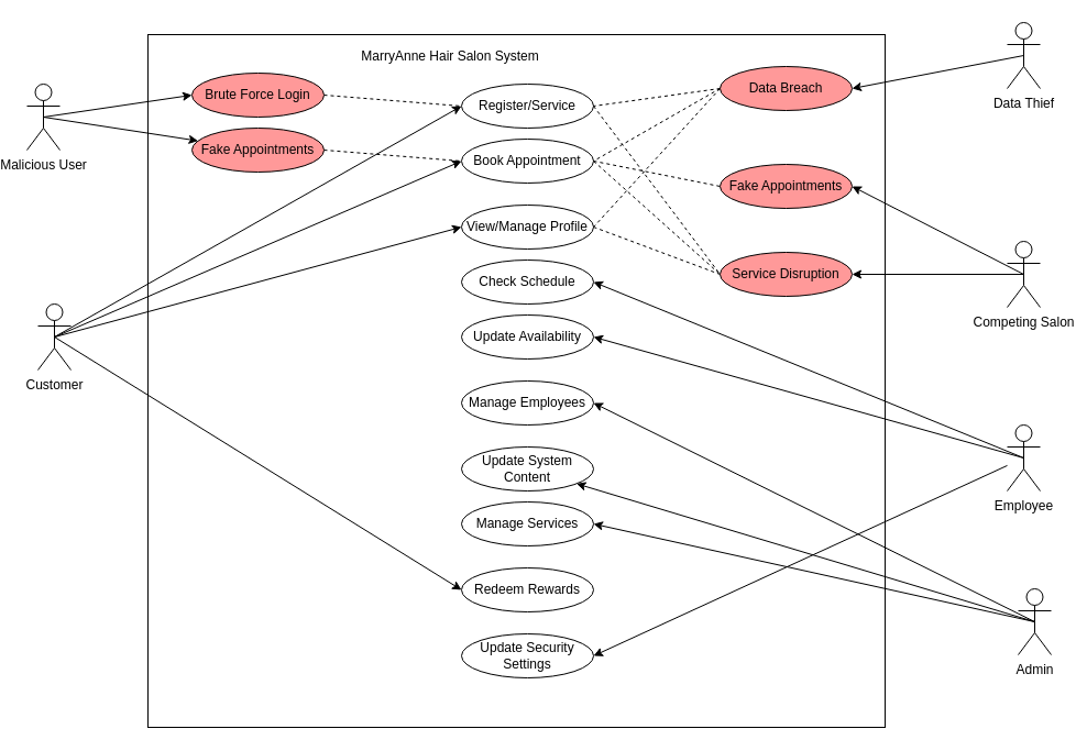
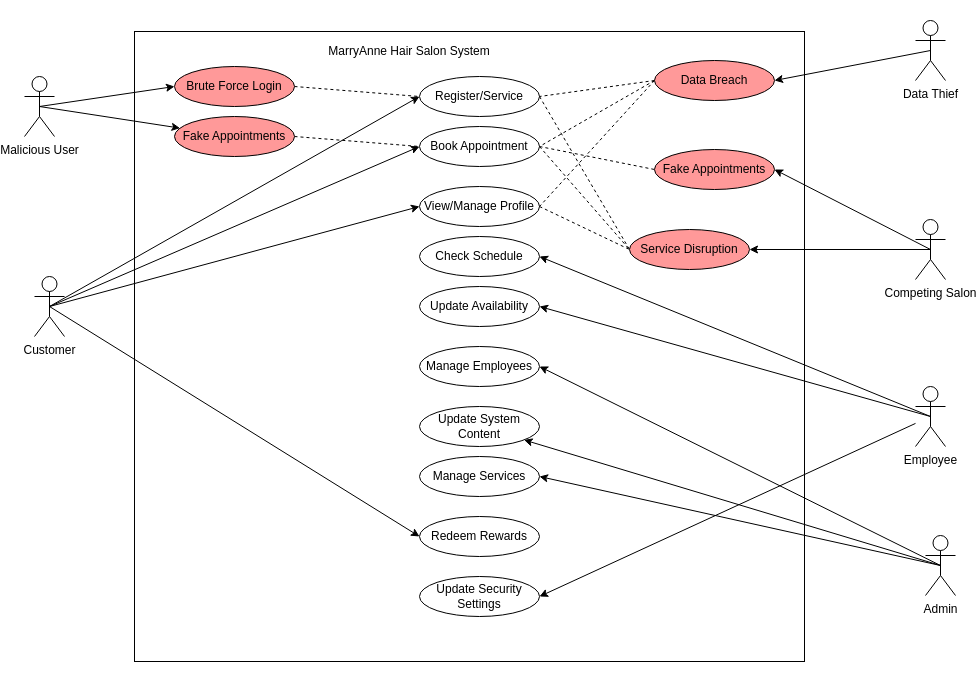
  <mxCell id="0" />
  <mxCell id="1" parent="0" />
  <mxCell id="2" value="" style="rounded=0;whiteSpace=wrap;html=1;" vertex="1" parent="1"><mxGeometry x="130" y="31" width="670" height="630" as="geometry" /></mxCell>
  <mxCell id="3" value="Customer" style="shape=umlActor;verticalLabelPosition=bottom;verticalAlign=top;html=1;outlineConnect=0;" vertex="1" parent="1"><mxGeometry x="30" y="276" width="30" height="60" as="geometry" /></mxCell>
  <mxCell id="4" value="Admin" style="shape=umlActor;verticalLabelPosition=bottom;verticalAlign=top;html=1;outlineConnect=0;" vertex="1" parent="1"><mxGeometry x="921" y="535" width="30" height="60" as="geometry" /></mxCell>
  <mxCell id="5" value="Employee" style="shape=umlActor;verticalLabelPosition=bottom;verticalAlign=top;html=1;outlineConnect=0;" vertex="1" parent="1"><mxGeometry x="911" y="386" width="30" height="60" as="geometry" /></mxCell>
  <mxCell id="6" style="rounded=0;orthogonalLoop=1;jettySize=auto;html=1;exitX=0;exitY=0.5;exitDx=0;exitDy=0;entryX=0.5;entryY=0.5;entryDx=0;entryDy=0;entryPerimeter=0;endArrow=none;endFill=0;startArrow=classic;startFill=1;" edge="1" parent="1" source="8" target="3"><mxGeometry relative="1" as="geometry" /></mxCell>
  <mxCell id="7" style="rounded=0;orthogonalLoop=1;jettySize=auto;html=1;exitX=1;exitY=0.5;exitDx=0;exitDy=0;entryX=0;entryY=0.5;entryDx=0;entryDy=0;dashed=1;endArrow=none;endFill=0;" edge="1" parent="1" source="8" target="46"><mxGeometry relative="1" as="geometry" /></mxCell>
  <mxCell id="8" value="Register/Service" style="ellipse;whiteSpace=wrap;html=1;" vertex="1" parent="1"><mxGeometry x="415" y="76" width="120" height="40" as="geometry" /></mxCell>
  <mxCell id="9" style="rounded=0;orthogonalLoop=1;jettySize=auto;html=1;exitX=0;exitY=0.5;exitDx=0;exitDy=0;entryX=0.5;entryY=0.5;entryDx=0;entryDy=0;entryPerimeter=0;startArrow=classic;startFill=1;endArrow=none;endFill=0;" edge="1" parent="1" source="12" target="3"><mxGeometry relative="1" as="geometry" /></mxCell>
  <mxCell id="10" style="rounded=0;orthogonalLoop=1;jettySize=auto;html=1;entryX=0;entryY=0.5;entryDx=0;entryDy=0;dashed=1;endArrow=none;endFill=0;exitX=1;exitY=0.5;exitDx=0;exitDy=0;" edge="1" parent="1" source="12" target="46"><mxGeometry relative="1" as="geometry" /></mxCell>
  <mxCell id="11" style="rounded=0;orthogonalLoop=1;jettySize=auto;html=1;entryX=0;entryY=0.5;entryDx=0;entryDy=0;dashed=1;endArrow=none;endFill=0;exitX=1;exitY=0.5;exitDx=0;exitDy=0;" edge="1" parent="1" source="12" target="48"><mxGeometry relative="1" as="geometry" /></mxCell>
  <mxCell id="12" value="Book Appointment" style="ellipse;whiteSpace=wrap;html=1;" vertex="1" parent="1"><mxGeometry x="415" y="126" width="120" height="40" as="geometry" /></mxCell>
  <mxCell id="13" style="rounded=0;orthogonalLoop=1;jettySize=auto;html=1;entryX=0.5;entryY=0.5;entryDx=0;entryDy=0;entryPerimeter=0;startArrow=classic;startFill=1;endArrow=none;endFill=0;exitX=0;exitY=0.5;exitDx=0;exitDy=0;" edge="1" parent="1" source="15" target="3"><mxGeometry relative="1" as="geometry" /></mxCell>
  <mxCell id="14" style="rounded=0;orthogonalLoop=1;jettySize=auto;html=1;entryX=0;entryY=0.5;entryDx=0;entryDy=0;dashed=1;endArrow=none;endFill=0;exitX=1;exitY=0.5;exitDx=0;exitDy=0;" edge="1" parent="1" source="15" target="46"><mxGeometry relative="1" as="geometry" /></mxCell>
  <mxCell id="15" value="View/Manage Profile" style="ellipse;whiteSpace=wrap;html=1;" vertex="1" parent="1"><mxGeometry x="415" y="186" width="120" height="40" as="geometry" /></mxCell>
  <mxCell id="16" style="rounded=0;orthogonalLoop=1;jettySize=auto;html=1;exitX=1;exitY=0.5;exitDx=0;exitDy=0;entryX=0.5;entryY=0.5;entryDx=0;entryDy=0;entryPerimeter=0;endArrow=none;endFill=0;startArrow=classic;startFill=1;" edge="1" parent="1" source="17" target="4"><mxGeometry relative="1" as="geometry" /></mxCell>
  <mxCell id="17" value="Manage Employees" style="ellipse;whiteSpace=wrap;html=1;" vertex="1" parent="1"><mxGeometry x="415" y="346" width="120" height="40" as="geometry" /></mxCell>
  <mxCell id="18" style="rounded=0;orthogonalLoop=1;jettySize=auto;html=1;exitX=1;exitY=0.5;exitDx=0;exitDy=0;entryX=0.5;entryY=0.5;entryDx=0;entryDy=0;entryPerimeter=0;startArrow=classic;startFill=1;endArrow=none;endFill=0;" edge="1" parent="1" source="19" target="5"><mxGeometry relative="1" as="geometry" /></mxCell>
  <mxCell id="19" value="Update Availability" style="ellipse;whiteSpace=wrap;html=1;" vertex="1" parent="1"><mxGeometry x="415" y="286" width="120" height="40" as="geometry" /></mxCell>
  <mxCell id="20" style="rounded=0;orthogonalLoop=1;jettySize=auto;html=1;exitX=1;exitY=0.5;exitDx=0;exitDy=0;entryX=0.5;entryY=0.5;entryDx=0;entryDy=0;entryPerimeter=0;startArrow=classic;startFill=1;endArrow=none;endFill=0;" edge="1" parent="1" source="21" target="5"><mxGeometry relative="1" as="geometry" /></mxCell>
  <mxCell id="21" value="Check Schedule" style="ellipse;whiteSpace=wrap;html=1;" vertex="1" parent="1"><mxGeometry x="415" y="236" width="120" height="40" as="geometry" /></mxCell>
  <mxCell id="22" style="rounded=0;orthogonalLoop=1;jettySize=auto;html=1;entryX=0.5;entryY=0.5;entryDx=0;entryDy=0;entryPerimeter=0;startArrow=classic;startFill=1;endArrow=none;endFill=0;exitX=0;exitY=0.5;exitDx=0;exitDy=0;" edge="1" parent="1" source="23" target="3"><mxGeometry relative="1" as="geometry" /></mxCell>
  <mxCell id="23" value="Redeem Rewards" style="ellipse;whiteSpace=wrap;html=1;" vertex="1" parent="1"><mxGeometry x="415" y="516" width="120" height="40" as="geometry" /></mxCell>
  <mxCell id="24" style="rounded=0;orthogonalLoop=1;jettySize=auto;html=1;exitX=1;exitY=0.5;exitDx=0;exitDy=0;entryX=0.5;entryY=0.5;entryDx=0;entryDy=0;entryPerimeter=0;endArrow=none;endFill=0;startArrow=classic;startFill=1;" edge="1" parent="1" source="25" target="4"><mxGeometry relative="1" as="geometry" /></mxCell>
  <mxCell id="25" value="Manage Services" style="ellipse;whiteSpace=wrap;html=1;" vertex="1" parent="1"><mxGeometry x="415" y="456" width="120" height="40" as="geometry" /></mxCell>
  <mxCell id="26" style="rounded=0;orthogonalLoop=1;jettySize=auto;html=1;entryX=0.5;entryY=0.5;entryDx=0;entryDy=0;entryPerimeter=0;endArrow=none;endFill=0;startArrow=classic;startFill=1;" edge="1" parent="1" source="27" target="4"><mxGeometry relative="1" as="geometry" /></mxCell>
  <mxCell id="27" value="Update System Content" style="ellipse;whiteSpace=wrap;html=1;" vertex="1" parent="1"><mxGeometry x="415" y="406" width="120" height="40" as="geometry" /></mxCell>
  <mxCell id="28" style="rounded=0;orthogonalLoop=1;jettySize=auto;html=1;endArrow=none;endFill=0;startArrow=classic;startFill=1;exitX=1;exitY=0.5;exitDx=0;exitDy=0;" edge="1" parent="1" source="29" target="5"><mxGeometry relative="1" as="geometry" /></mxCell>
  <mxCell id="29" value="Update Security Settings" style="ellipse;whiteSpace=wrap;html=1;" vertex="1" parent="1"><mxGeometry x="415" y="576" width="120" height="40" as="geometry" /></mxCell>
  <mxCell id="30" value="MarryAnne Hair Salon System" style="text;html=1;strokeColor=none;fillColor=none;align=center;verticalAlign=middle;whiteSpace=wrap;rounded=0;" vertex="1" parent="1"><mxGeometry x="320" y="36" width="170" height="30" as="geometry" /></mxCell>
  <mxCell id="31" value="Malicious User" style="shape=umlActor;verticalLabelPosition=bottom;verticalAlign=top;html=1;outlineConnect=0;" vertex="1" parent="1"><mxGeometry x="20" y="76" width="30" height="60" as="geometry" /></mxCell>
  <mxCell id="32" value="Data Thief" style="shape=umlActor;verticalLabelPosition=bottom;verticalAlign=top;html=1;outlineConnect=0;" vertex="1" parent="1"><mxGeometry x="911" y="20" width="30" height="60" as="geometry" /></mxCell>
  <mxCell id="33" value="Competing Salon" style="shape=umlActor;verticalLabelPosition=bottom;verticalAlign=top;html=1;outlineConnect=0;" vertex="1" parent="1"><mxGeometry x="911" y="219" width="30" height="60" as="geometry" /></mxCell>
  <mxCell id="34" style="rounded=0;orthogonalLoop=1;jettySize=auto;html=1;exitX=0;exitY=0.5;exitDx=0;exitDy=0;entryX=0.5;entryY=0.5;entryDx=0;entryDy=0;entryPerimeter=0;endArrow=none;endFill=0;startArrow=classic;startFill=1;" edge="1" parent="1" source="36" target="31"><mxGeometry relative="1" as="geometry" /></mxCell>
  <mxCell id="35" style="rounded=0;orthogonalLoop=1;jettySize=auto;html=1;exitX=1;exitY=0.5;exitDx=0;exitDy=0;entryX=0;entryY=0.5;entryDx=0;entryDy=0;dashed=1;endArrow=none;endFill=0;" edge="1" parent="1" source="36" target="8"><mxGeometry relative="1" as="geometry" /></mxCell>
  <mxCell id="36" value="&lt;font color=&quot;#030303&quot;&gt;Brute Force Login&lt;/font&gt;" style="ellipse;whiteSpace=wrap;html=1;gradientColor=none;fillColor=#FF9999;" vertex="1" parent="1"><mxGeometry x="170" y="66" width="120" height="40" as="geometry" /></mxCell>
  <mxCell id="37" style="rounded=0;orthogonalLoop=1;jettySize=auto;html=1;entryX=0.5;entryY=0.5;entryDx=0;entryDy=0;entryPerimeter=0;endArrow=none;endFill=0;startArrow=classic;startFill=1;" edge="1" parent="1" source="39" target="31"><mxGeometry relative="1" as="geometry" /></mxCell>
  <mxCell id="38" style="rounded=0;orthogonalLoop=1;jettySize=auto;html=1;exitX=1;exitY=0.5;exitDx=0;exitDy=0;entryX=0;entryY=0.5;entryDx=0;entryDy=0;dashed=1;endArrow=none;endFill=0;" edge="1" parent="1" source="39" target="12"><mxGeometry relative="1" as="geometry" /></mxCell>
  <mxCell id="39" value="&lt;font color=&quot;#030303&quot;&gt;Fake Appointments&lt;/font&gt;" style="ellipse;whiteSpace=wrap;html=1;fillColor=#FF9999;" vertex="1" parent="1"><mxGeometry x="170" y="116" width="120" height="40" as="geometry" /></mxCell>
  <mxCell id="40" style="rounded=0;orthogonalLoop=1;jettySize=auto;html=1;entryX=1;entryY=0.5;entryDx=0;entryDy=0;dashed=1;endArrow=none;endFill=0;exitX=0;exitY=0.5;exitDx=0;exitDy=0;" edge="1" parent="1" source="44" target="8"><mxGeometry relative="1" as="geometry" /></mxCell>
  <mxCell id="41" style="rounded=0;orthogonalLoop=1;jettySize=auto;html=1;entryX=1;entryY=0.5;entryDx=0;entryDy=0;dashed=1;endArrow=none;endFill=0;exitX=0;exitY=0.5;exitDx=0;exitDy=0;" edge="1" parent="1" source="44" target="12"><mxGeometry relative="1" as="geometry" /></mxCell>
  <mxCell id="42" style="rounded=0;orthogonalLoop=1;jettySize=auto;html=1;entryX=1;entryY=0.5;entryDx=0;entryDy=0;dashed=1;endArrow=none;endFill=0;exitX=0;exitY=0.5;exitDx=0;exitDy=0;" edge="1" parent="1" source="44" target="15"><mxGeometry relative="1" as="geometry" /></mxCell>
  <mxCell id="43" style="rounded=0;orthogonalLoop=1;jettySize=auto;html=1;entryX=0.5;entryY=0.5;entryDx=0;entryDy=0;entryPerimeter=0;startArrow=classic;startFill=1;endArrow=none;endFill=0;exitX=1;exitY=0.5;exitDx=0;exitDy=0;" edge="1" parent="1" source="44" target="32"><mxGeometry relative="1" as="geometry" /></mxCell>
  <mxCell id="44" value="&lt;font color=&quot;#030303&quot;&gt;Data Breach&lt;/font&gt;" style="ellipse;whiteSpace=wrap;html=1;gradientColor=none;fillColor=#FF9999;" vertex="1" parent="1"><mxGeometry x="650" y="60" width="120" height="40" as="geometry" /></mxCell>
  <mxCell id="45" style="rounded=0;orthogonalLoop=1;jettySize=auto;html=1;entryX=0.5;entryY=0.5;entryDx=0;entryDy=0;entryPerimeter=0;startArrow=classic;startFill=1;endArrow=none;endFill=0;" edge="1" parent="1" source="46" target="33"><mxGeometry relative="1" as="geometry" /></mxCell>
- <mxCell id="46" value="&lt;font color=&quot;#030303&quot;&gt;Service Disruption&lt;/font&gt;" style="ellipse;whiteSpace=wrap;html=1;gradientColor=none;fillColor=#FF9999;" vertex="1" parent="1"><mxGeometry x="650" y="229" width="120" height="40" as="geometry" /></mxCell>
+ <mxCell id="46" value="&lt;font color=&quot;#030303&quot;&gt;Service Disruption&lt;/font&gt;" style="ellipse;whiteSpace=wrap;html=1;gradientColor=none;fillColor=#FF9999;" vertex="1" parent="1"><mxGeometry x="625" y="229" width="120" height="40" as="geometry" /></mxCell>
  <mxCell id="47" style="rounded=0;orthogonalLoop=1;jettySize=auto;html=1;entryX=0.5;entryY=0.5;entryDx=0;entryDy=0;entryPerimeter=0;startArrow=classic;startFill=1;endArrow=none;endFill=0;exitX=1;exitY=0.5;exitDx=0;exitDy=0;" edge="1" parent="1" source="48" target="33"><mxGeometry relative="1" as="geometry" /></mxCell>
  <mxCell id="48" value="&lt;font color=&quot;#030303&quot;&gt;Fake Appointments&lt;/font&gt;" style="ellipse;whiteSpace=wrap;html=1;gradientColor=none;fillColor=#FF9999;" vertex="1" parent="1"><mxGeometry x="650" y="149" width="120" height="40" as="geometry" /></mxCell>
